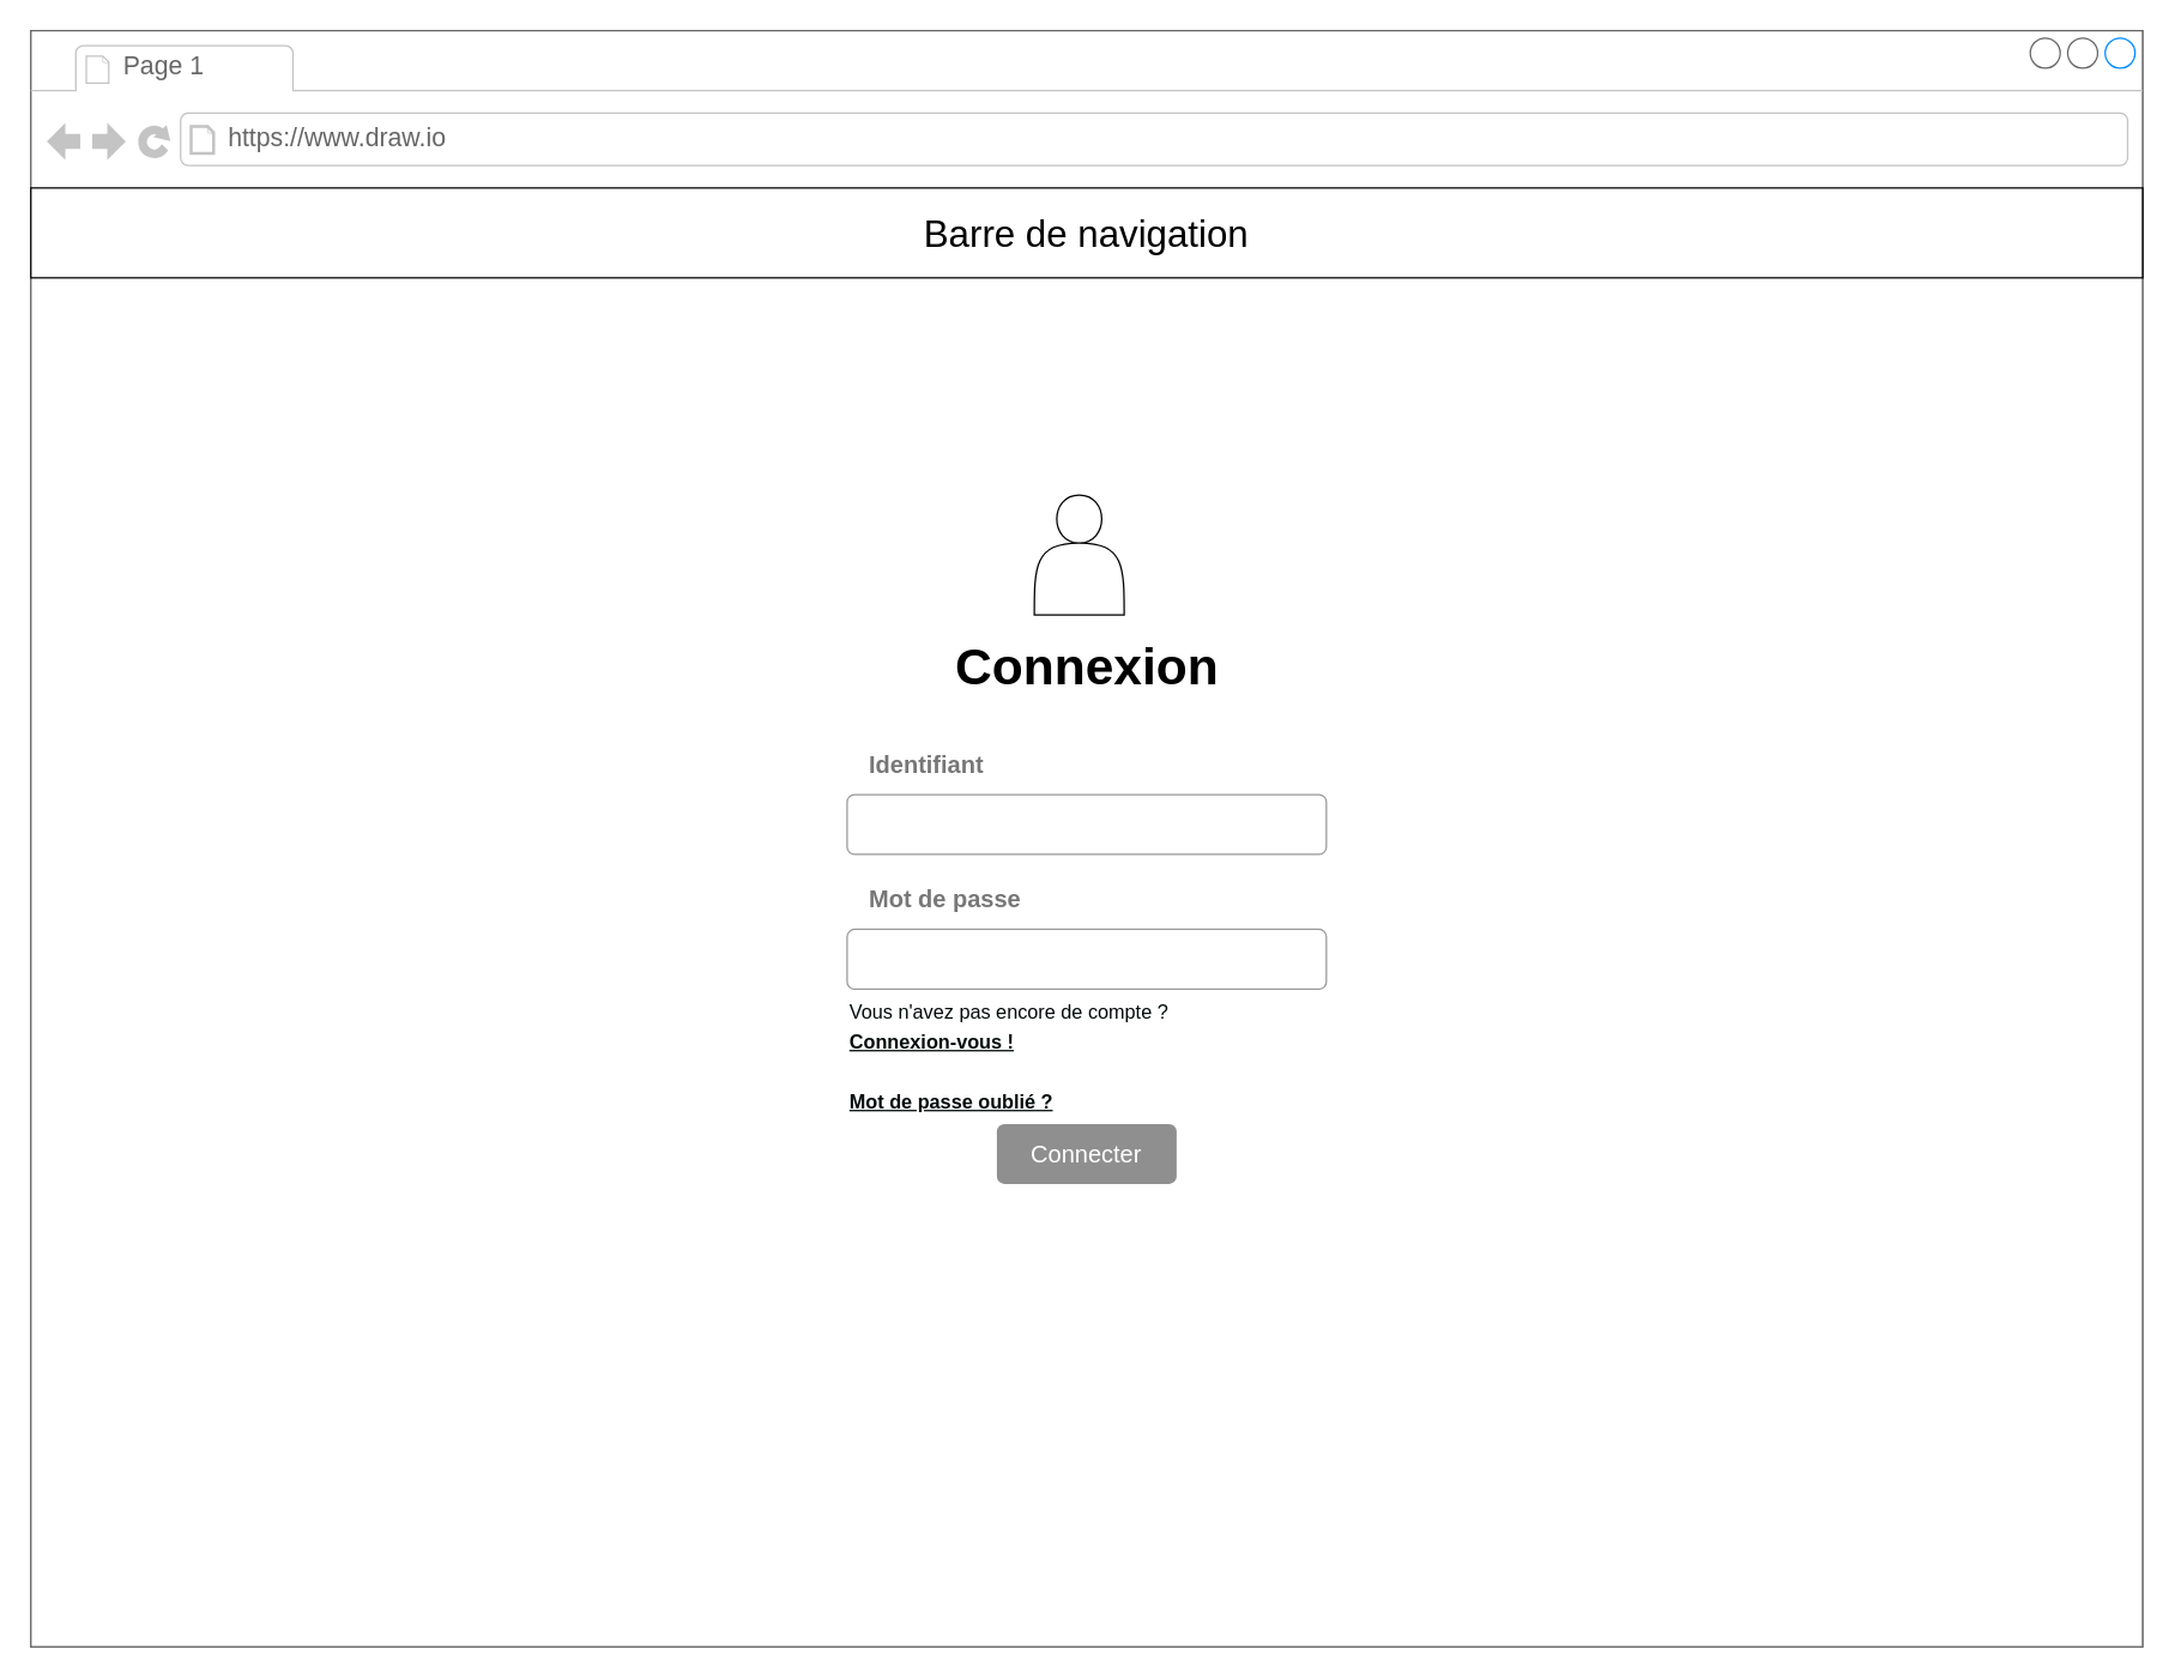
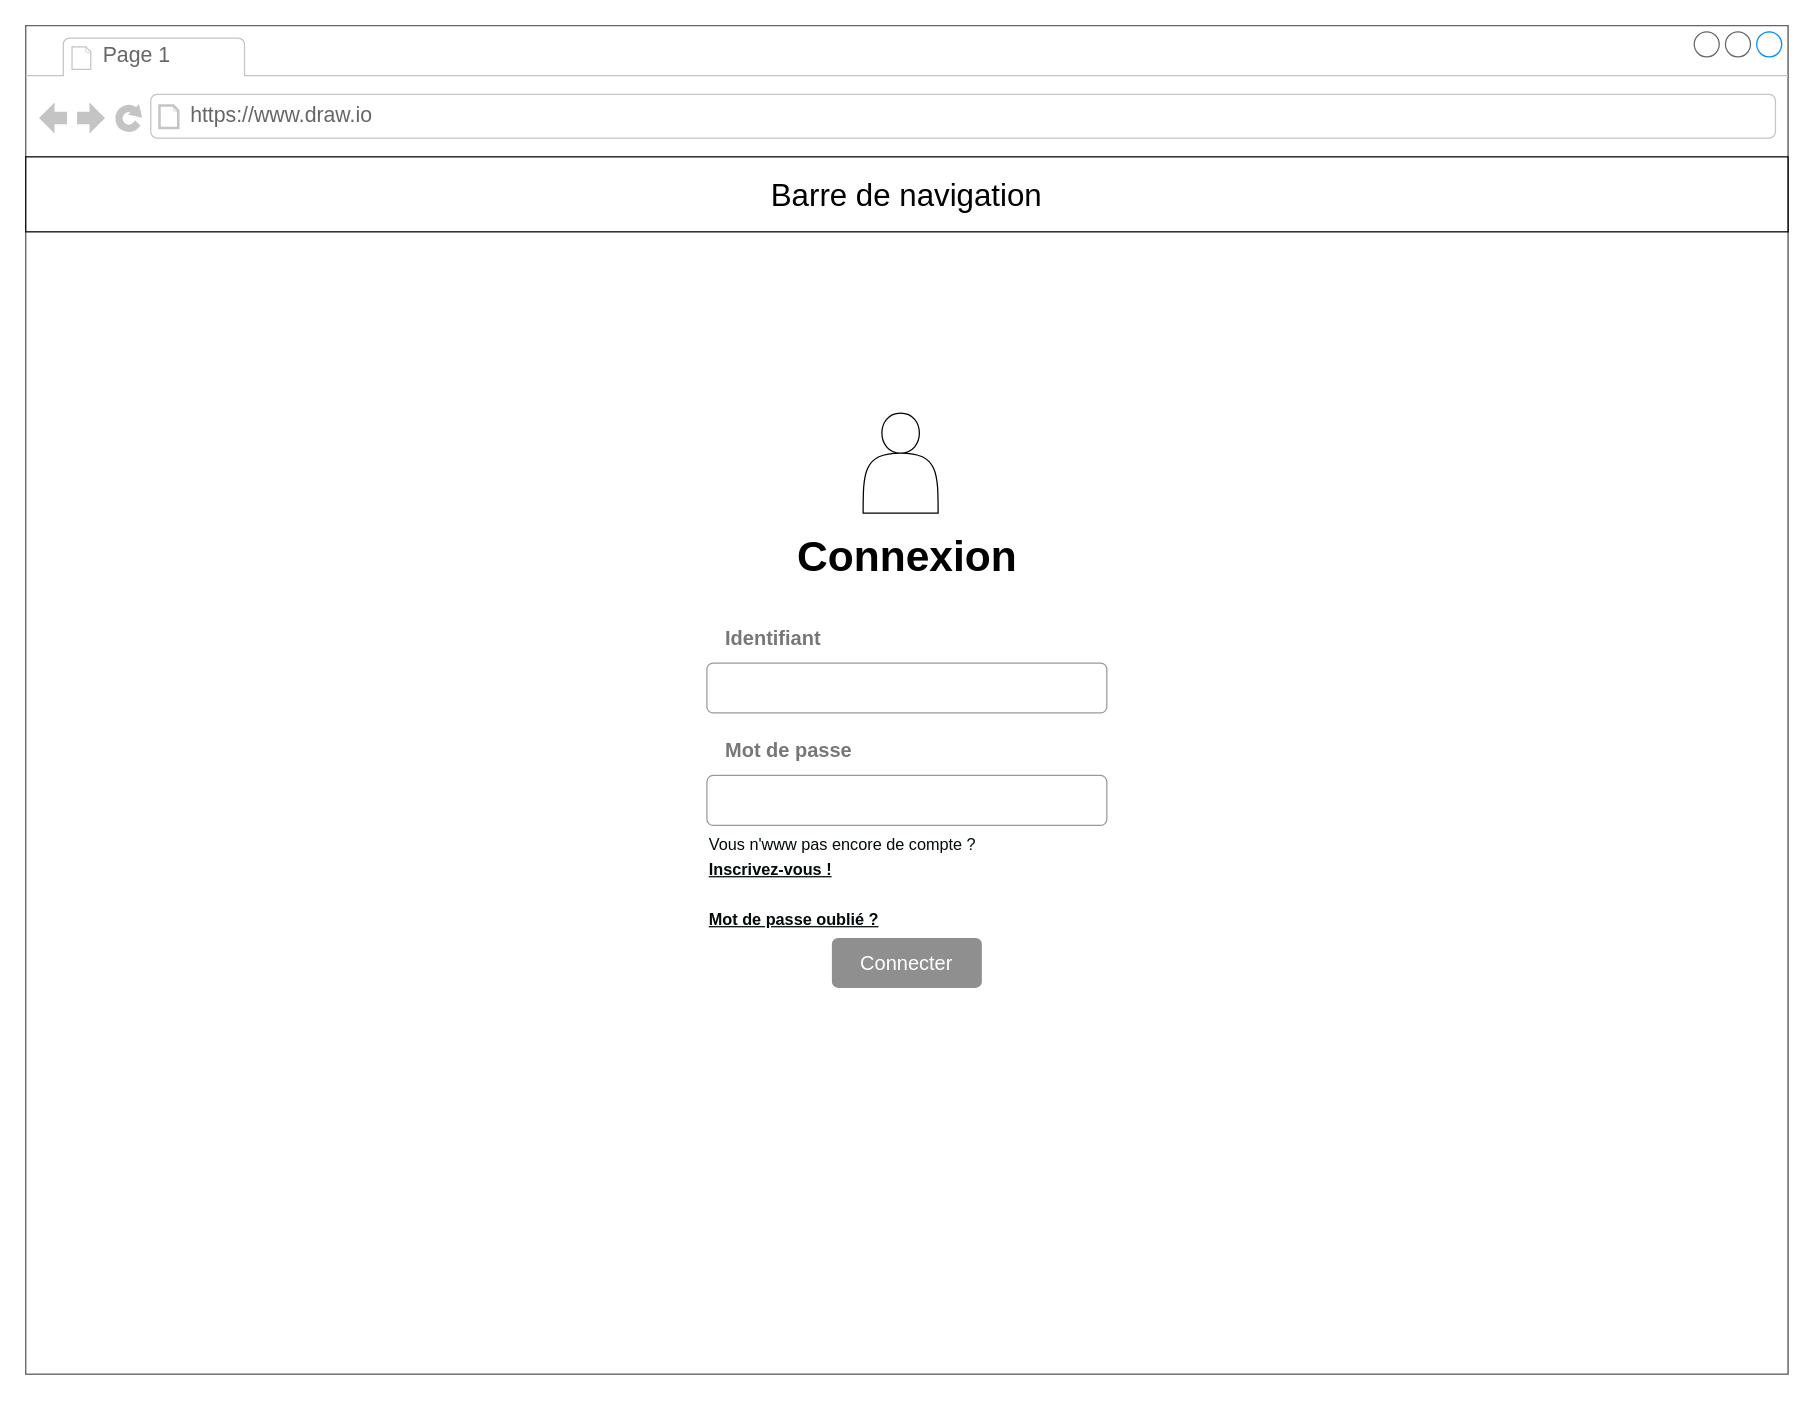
  <mxCell id="0" />
  <mxCell id="1" parent="0" />
  <mxCell id="2" value="" style="strokeWidth=1;shadow=0;dashed=0;align=center;html=1;shape=mxgraph.mockup.containers.browserWindow;rSize=0;strokeColor=#666666;strokeColor2=#008cff;strokeColor3=#c4c4c4;mainText=,;recursiveResize=0;" parent="1" vertex="1"><mxGeometry x="20" y="20" width="1410" height="1079" as="geometry" /></mxCell>
  <mxCell id="3" value="Page 1" style="strokeWidth=1;shadow=0;dashed=0;align=center;html=1;shape=mxgraph.mockup.containers.anchor;fontSize=17;fontColor=#666666;align=left;" parent="2" vertex="1"><mxGeometry x="60" y="12" width="110" height="26" as="geometry" /></mxCell>
  <mxCell id="4" value="https://www.draw.io" style="strokeWidth=1;shadow=0;dashed=0;align=center;html=1;shape=mxgraph.mockup.containers.anchor;rSize=0;fontSize=17;fontColor=#666666;align=left;" parent="2" vertex="1"><mxGeometry x="130" y="60" width="250" height="26" as="geometry" /></mxCell>
  <mxCell id="5" value="&lt;font style=&quot;font-size: 25px;&quot;&gt;Barre de navigation&lt;/font&gt;" style="rounded=0;whiteSpace=wrap;html=1;" parent="2" vertex="1"><mxGeometry y="105" width="1410" height="60" as="geometry" /></mxCell>
  <mxCell id="6" value="" style="html=1;shadow=0;dashed=0;shape=mxgraph.bootstrap.rrect;rSize=5;strokeColor=#999999;fillColor=#ffffff;fontColor=#777777;whiteSpace=wrap;align=left;verticalAlign=middle;fontStyle=0;fontSize=14;spacing=15;" parent="2" vertex="1"><mxGeometry x="545" y="600" width="320" height="40" as="geometry" /></mxCell>
  <mxCell id="7" value="Identifiant" style="strokeColor=none;fillColor=none;fontColor=#777777;whiteSpace=wrap;align=left;verticalAlign=middle;fontStyle=1;fontSize=16;spacing=15;" parent="2" vertex="1"><mxGeometry x="545" y="470" width="150" height="40" as="geometry" /></mxCell>
  <mxCell id="8" value="Mot de passe" style="strokeColor=none;fillColor=none;fontColor=#777777;whiteSpace=wrap;align=left;verticalAlign=middle;fontStyle=1;fontSize=16;spacing=15;" parent="2" vertex="1"><mxGeometry x="545" y="560" width="150" height="40" as="geometry" /></mxCell>
  <mxCell id="9" value="Connecter" style="html=1;shadow=0;dashed=0;shape=mxgraph.bootstrap.rrect;rSize=5;strokeColor=none;strokeWidth=1;fillColor=#8F8F8F;fontColor=#FFFFFF;whiteSpace=wrap;align=center;verticalAlign=middle;spacingLeft=0;fontStyle=0;fontSize=16;spacing=5;" parent="2" vertex="1"><mxGeometry x="650" y="750" width="120" height="40" as="geometry" /></mxCell>
  <mxCell id="10" value="" style="html=1;shadow=0;dashed=0;shape=mxgraph.bootstrap.rrect;rSize=5;strokeColor=#999999;fillColor=#ffffff;fontColor=#777777;whiteSpace=wrap;align=left;verticalAlign=middle;fontStyle=0;fontSize=14;spacing=15;" parent="2" vertex="1"><mxGeometry x="545" y="510" width="320" height="40" as="geometry" /></mxCell>
  <mxCell id="11" value="Connexion" style="text;html=1;align=center;verticalAlign=middle;resizable=0;points=[];autosize=1;strokeColor=none;fillColor=none;fontSize=34;fontStyle=1" parent="2" vertex="1"><mxGeometry x="605" y="400" width="200" height="50" as="geometry" /></mxCell>
  <mxCell id="12" value="" style="shape=actor;whiteSpace=wrap;html=1;fontSize=34;" parent="2" vertex="1"><mxGeometry x="670" y="310" width="60" height="80" as="geometry" /></mxCell>
  <mxCell id="13" value="Mot de passe oublié ?" style="text;html=1;align=center;verticalAlign=middle;resizable=0;points=[];autosize=1;strokeColor=none;fillColor=none;fontStyle=4;fontColor=#0000FF;fontSize=13;" parent="2" vertex="1"><mxGeometry x="545" y="700" width="150" height="30" as="geometry" /></mxCell>
  <mxCell id="14" value="" style="strokeWidth=1;shadow=0;dashed=0;align=center;html=1;shape=mxgraph.mockup.containers.browserWindow;rSize=0;strokeColor=#666666;strokeColor2=#008cff;strokeColor3=#c4c4c4;mainText=,;recursiveResize=0;" parent="2" vertex="1"><mxGeometry width="1410" height="1079" as="geometry" /></mxCell>
  <mxCell id="15" value="Page 1" style="strokeWidth=1;shadow=0;dashed=0;align=center;html=1;shape=mxgraph.mockup.containers.anchor;fontSize=17;fontColor=#666666;align=left;" parent="14" vertex="1"><mxGeometry x="60" y="12" width="110" height="26" as="geometry" /></mxCell>
  <mxCell id="16" value="https://www.draw.io" style="strokeWidth=1;shadow=0;dashed=0;align=center;html=1;shape=mxgraph.mockup.containers.anchor;rSize=0;fontSize=17;fontColor=#666666;align=left;" parent="14" vertex="1"><mxGeometry x="130" y="60" width="250" height="26" as="geometry" /></mxCell>
  <mxCell id="17" value="&lt;font style=&quot;font-size: 25px;&quot;&gt;Barre de navigation&lt;/font&gt;" style="rounded=0;whiteSpace=wrap;html=1;" parent="14" vertex="1"><mxGeometry y="105" width="1410" height="60" as="geometry" /></mxCell>
  <mxCell id="18" value="" style="html=1;shadow=0;dashed=0;shape=mxgraph.bootstrap.rrect;rSize=5;strokeColor=#999999;fillColor=#ffffff;fontColor=#777777;whiteSpace=wrap;align=left;verticalAlign=middle;fontStyle=0;fontSize=14;spacing=15;" parent="14" vertex="1"><mxGeometry x="545" y="600" width="320" height="40" as="geometry" /></mxCell>
  <mxCell id="19" value="Identifiant" style="strokeColor=none;fillColor=none;fontColor=#777777;whiteSpace=wrap;align=left;verticalAlign=middle;fontStyle=1;fontSize=16;spacing=15;" parent="14" vertex="1"><mxGeometry x="545" y="470" width="150" height="40" as="geometry" /></mxCell>
  <mxCell id="20" value="Mot de passe" style="strokeColor=none;fillColor=none;fontColor=#777777;whiteSpace=wrap;align=left;verticalAlign=middle;fontStyle=1;fontSize=16;spacing=15;" parent="14" vertex="1"><mxGeometry x="545" y="560" width="150" height="40" as="geometry" /></mxCell>
  <mxCell id="21" value="Connecter" style="html=1;shadow=0;dashed=0;shape=mxgraph.bootstrap.rrect;rSize=5;strokeColor=none;strokeWidth=1;fillColor=#8F8F8F;fontColor=#FFFFFF;whiteSpace=wrap;align=center;verticalAlign=middle;spacingLeft=0;fontStyle=0;fontSize=16;spacing=5;" parent="14" vertex="1"><mxGeometry x="645" y="730" width="120" height="40" as="geometry" /></mxCell>
  <mxCell id="22" value="" style="html=1;shadow=0;dashed=0;shape=mxgraph.bootstrap.rrect;rSize=5;strokeColor=#999999;fillColor=#ffffff;fontColor=#777777;whiteSpace=wrap;align=left;verticalAlign=middle;fontStyle=0;fontSize=14;spacing=15;" parent="14" vertex="1"><mxGeometry x="545" y="510" width="320" height="40" as="geometry" /></mxCell>
  <mxCell id="23" value="Connexion" style="text;html=1;align=center;verticalAlign=middle;resizable=0;points=[];autosize=1;strokeColor=none;fillColor=none;fontSize=34;fontStyle=1" parent="14" vertex="1"><mxGeometry x="605" y="400" width="200" height="50" as="geometry" /></mxCell>
  <mxCell id="24" value="" style="shape=actor;whiteSpace=wrap;html=1;fontSize=34;" parent="14" vertex="1"><mxGeometry x="670" y="310" width="60" height="80" as="geometry" /></mxCell>
  <mxCell id="25" value="Mot de passe oublié ?" style="text;html=1;align=left;verticalAlign=middle;resizable=0;points=[];autosize=1;strokeColor=none;fillColor=none;fontStyle=5;fontColor=#020A0A;fontSize=13;" parent="14" vertex="1"><mxGeometry x="545" y="700" width="160" height="30" as="geometry" /></mxCell>
- <mxCell id="26" value="Vous n'avez pas encore de compte ?&amp;nbsp;" style="text;html=1;align=left;verticalAlign=middle;resizable=0;points=[];autosize=1;strokeColor=none;fillColor=none;fontStyle=0;fontColor=#020A0A;fontSize=13;" vertex="1" parent="14"><mxGeometry x="545" y="640" width="240" height="30" as="geometry" /></mxCell>
- <mxCell id="27" value="&lt;b&gt;Connexion-vous !&lt;/b&gt;" style="text;html=1;align=left;verticalAlign=middle;resizable=0;points=[];autosize=1;strokeColor=none;fillColor=none;fontStyle=4;fontColor=#020A0A;fontSize=13;" vertex="1" parent="14"><mxGeometry x="545" y="660" width="120" height="30" as="geometry" /></mxCell>
+ <mxCell id="26" value="Vous n'www pas encore de compte ?&amp;nbsp;" style="text;html=1;align=left;verticalAlign=middle;resizable=0;points=[];autosize=1;strokeColor=none;fillColor=none;fontStyle=0;fontColor=#020A0A;fontSize=13;" vertex="1" parent="14"><mxGeometry x="545" y="640" width="240" height="30" as="geometry" /></mxCell>
+ <mxCell id="27" value="&lt;b&gt;Inscrivez-vous !&lt;/b&gt;" style="text;html=1;align=left;verticalAlign=middle;resizable=0;points=[];autosize=1;strokeColor=none;fillColor=none;fontStyle=4;fontColor=#020A0A;fontSize=13;" vertex="1" parent="14"><mxGeometry x="545" y="660" width="120" height="30" as="geometry" /></mxCell>
